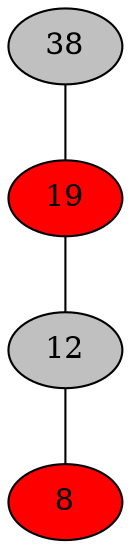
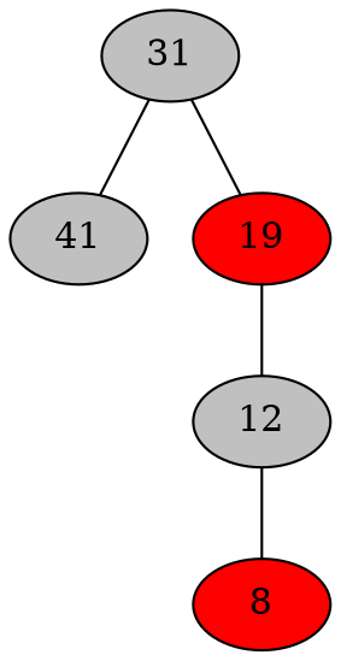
  digraph {
    node [fillcolor=gray style=filled]
    edge [dir=none]
-   38
+   38 [label=31]
+   41
    12
    19 [fillcolor=red]
    8 [fillcolor=red]
    subgraph sub_1 {
      38
+     41
      12
    }
    subgraph sub_2 {
      19
      8
    }
+   38 -> 41
    38 -> 19
    12 -> 8
    19 -> 12
  }
